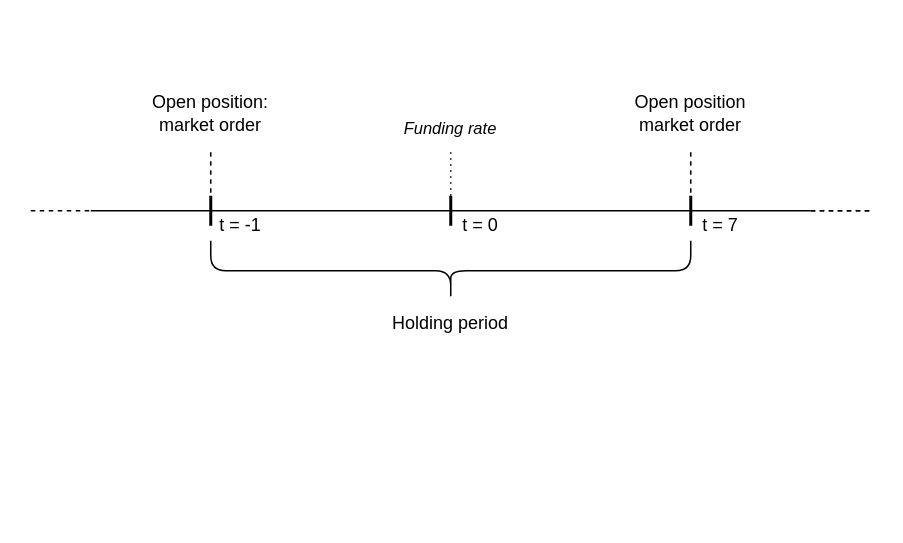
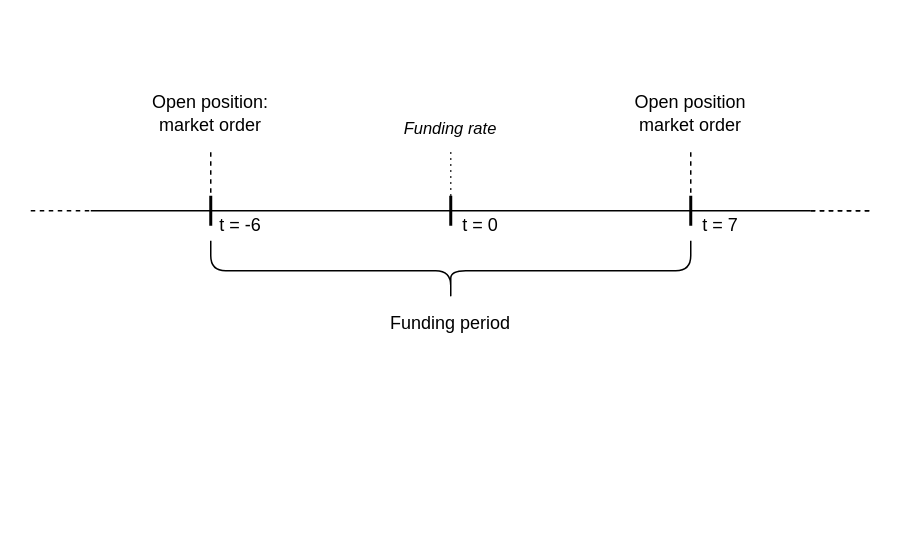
  <mxCell id="0" />
  <mxCell id="1" parent="0" />
  <mxCell id="2" value="" style="endArrow=none;html=1;" edge="1" parent="1"><mxGeometry width="50" height="50" relative="1" as="geometry"><mxPoint x="60" y="140" as="sourcePoint" /><mxPoint x="540" y="140" as="targetPoint" /></mxGeometry></mxCell>
  <mxCell id="3" value="" style="endArrow=none;dashed=1;html=1;" edge="1" parent="1"><mxGeometry width="50" height="50" relative="1" as="geometry"><mxPoint x="580" y="140" as="sourcePoint" /><mxPoint x="580" y="140" as="targetPoint" /></mxGeometry></mxCell>
  <mxCell id="4" value="" style="endArrow=none;dashed=1;html=1;" edge="1" parent="1"><mxGeometry width="50" height="50" relative="1" as="geometry"><mxPoint x="540" y="140" as="sourcePoint" /><mxPoint x="580" y="140" as="targetPoint" /></mxGeometry></mxCell>
  <mxCell id="5" value="" style="endArrow=none;dashed=1;html=1;" edge="1" parent="1"><mxGeometry width="50" height="50" relative="1" as="geometry"><mxPoint x="540" y="140" as="sourcePoint" /><mxPoint x="580" y="140" as="targetPoint" /></mxGeometry></mxCell>
  <mxCell id="6" value="" style="endArrow=none;dashed=1;html=1;" edge="1" parent="1"><mxGeometry width="50" height="50" relative="1" as="geometry"><mxPoint x="20" y="140" as="sourcePoint" /><mxPoint x="60" y="140" as="targetPoint" /></mxGeometry></mxCell>
  <mxCell id="7" value="t = 0" style="text;html=1;strokeColor=none;fillColor=none;align=center;verticalAlign=middle;whiteSpace=wrap;rounded=0;" vertex="1" parent="1"><mxGeometry x="300" y="140" width="40" height="20" as="geometry" /></mxCell>
  <mxCell id="8" value="t = 7" style="text;html=1;strokeColor=none;fillColor=none;align=center;verticalAlign=middle;whiteSpace=wrap;rounded=0;" vertex="1" parent="1"><mxGeometry x="460" y="140" width="40" height="20" as="geometry" /></mxCell>
- <mxCell id="9" value="t = -1" style="text;html=1;strokeColor=none;fillColor=none;align=center;verticalAlign=middle;whiteSpace=wrap;rounded=0;" vertex="1" parent="1"><mxGeometry x="140" y="140" width="40" height="20" as="geometry" /></mxCell>
+ <mxCell id="9" value="t = -6" style="text;html=1;strokeColor=none;fillColor=none;align=center;verticalAlign=middle;whiteSpace=wrap;rounded=0;" vertex="1" parent="1"><mxGeometry x="140" y="140" width="40" height="20" as="geometry" /></mxCell>
  <mxCell id="10" value="&lt;font style=&quot;font-size: 11px&quot;&gt;&lt;i&gt;Funding rate &lt;br&gt;&lt;/i&gt;&lt;/font&gt;" style="text;html=1;strokeColor=none;fillColor=none;align=center;verticalAlign=middle;whiteSpace=wrap;rounded=0;" vertex="1" parent="1"><mxGeometry x="250" y="60" width="100" height="50" as="geometry" /></mxCell>
  <mxCell id="11" value="" style="shape=curlyBracket;whiteSpace=wrap;html=1;rounded=1;fillColor=#000000;rotation=-90;" vertex="1" parent="1"><mxGeometry x="280" y="20" width="40" height="320" as="geometry" /></mxCell>
- <mxCell id="12" value="Holding period" style="text;html=1;strokeColor=none;fillColor=none;align=center;verticalAlign=middle;whiteSpace=wrap;rounded=0;" vertex="1" parent="1"><mxGeometry x="250" y="200" width="100" height="30" as="geometry" /></mxCell>
+ <mxCell id="12" value="Funding period" style="text;html=1;strokeColor=none;fillColor=none;align=center;verticalAlign=middle;whiteSpace=wrap;rounded=0;" vertex="1" parent="1"><mxGeometry x="250" y="200" width="100" height="30" as="geometry" /></mxCell>
  <mxCell id="13" value="&lt;div&gt;Open position: &lt;br&gt;&lt;/div&gt;&lt;div&gt;market order&lt;/div&gt;" style="text;html=1;strokeColor=none;fillColor=none;align=center;verticalAlign=middle;whiteSpace=wrap;rounded=0;" vertex="1" parent="1"><mxGeometry x="90" y="50" width="100" height="50" as="geometry" /></mxCell>
  <mxCell id="14" value="&lt;div&gt;Open position &lt;br&gt;&lt;/div&gt;&lt;div&gt;market order&lt;/div&gt;" style="text;html=1;strokeColor=none;fillColor=none;align=center;verticalAlign=middle;whiteSpace=wrap;rounded=0;" vertex="1" parent="1"><mxGeometry x="410" y="50" width="100" height="50" as="geometry" /></mxCell>
  <mxCell id="15" value="" style="endArrow=none;html=1;jumpSize=6;strokeWidth=2;exitX=0;exitY=0;exitDx=0;exitDy=0;" edge="1" parent="1"><mxGeometry width="50" height="50" relative="1" as="geometry"><mxPoint x="300" y="150" as="sourcePoint" /><mxPoint x="300" y="130" as="targetPoint" /><Array as="points" /></mxGeometry></mxCell>
  <mxCell id="16" value="" style="endArrow=none;html=1;jumpSize=6;strokeWidth=2;exitX=0;exitY=0;exitDx=0;exitDy=0;" edge="1" parent="1"><mxGeometry width="50" height="50" relative="1" as="geometry"><mxPoint x="460" y="150" as="sourcePoint" /><mxPoint x="460" y="130" as="targetPoint" /><Array as="points" /></mxGeometry></mxCell>
  <mxCell id="17" value="" style="endArrow=none;html=1;jumpSize=6;strokeWidth=2;exitX=0;exitY=0;exitDx=0;exitDy=0;" edge="1" parent="1"><mxGeometry width="50" height="50" relative="1" as="geometry"><mxPoint x="140" y="150" as="sourcePoint" /><mxPoint x="140" y="130" as="targetPoint" /><Array as="points" /></mxGeometry></mxCell>
  <mxCell id="18" value="" style="endArrow=none;dashed=1;html=1;strokeColor=#000000;strokeWidth=1;" edge="1" parent="1"><mxGeometry width="50" height="50" relative="1" as="geometry"><mxPoint x="140" y="140" as="sourcePoint" /><mxPoint x="140" y="100" as="targetPoint" /></mxGeometry></mxCell>
  <mxCell id="19" style="edgeStyle=orthogonalEdgeStyle;rounded=0;jumpSize=6;orthogonalLoop=1;jettySize=auto;html=1;exitX=0.5;exitY=1;exitDx=0;exitDy=0;strokeColor=#000000;strokeWidth=2;" edge="1" parent="1" source="10" target="10"><mxGeometry relative="1" as="geometry" /></mxCell>
  <mxCell id="20" value="" style="endArrow=none;dashed=1;html=1;strokeColor=#000000;strokeWidth=1;" edge="1" parent="1"><mxGeometry width="50" height="50" relative="1" as="geometry"><mxPoint x="460" y="140" as="sourcePoint" /><mxPoint x="460" y="100" as="targetPoint" /></mxGeometry></mxCell>
  <mxCell id="21" value="" style="endArrow=none;dashed=1;html=1;dashPattern=1 3;strokeWidth=1;" edge="1" parent="1"><mxGeometry width="50" height="50" relative="1" as="geometry"><mxPoint x="300" y="130" as="sourcePoint" /><mxPoint x="300" y="100" as="targetPoint" /></mxGeometry></mxCell>
